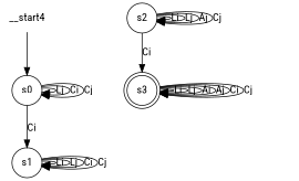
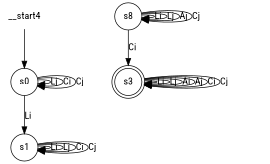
  digraph {
    fontname="Roboto Condensed"
    node [fontname="Roboto Condensed" shape=circle]
    edge [fontname="Roboto Condensed"]
    n1 [label=s0]
    n2 [label=s1]
-   n3 [label=s2]
+   n3 [label=s8]
    n4 [label=s3 shape=doublecircle]
    n5 [label=__start4 shape=none]
    n1 -> n1 [label=Lj]
    n1 -> n1 [label=Ci]
    n1 -> n1 [label=Cj]
-   n1 -> n2 [label=Ci]
+   n1 -> n2 [label=Li]
    n2 -> n2 [label=Li]
    n2 -> n2 [label=Lj]
    n2 -> n2 [label=Ci]
    n2 -> n2 [label=Cj]
    n3 -> n3 [label=Li]
    n3 -> n3 [label=Lj]
    n3 -> n3 [label=Aj]
    n3 -> n3 [label=Cj]
    n3 -> n4 [label=Ci]
    n4 -> n4 [label=Li]
    n4 -> n4 [label=Lj]
    n4 -> n4 [label=Ai]
    n4 -> n4 [label=Aj]
    n4 -> n4 [label=Ci]
    n4 -> n4 [label=Cj]
    n5 -> n1
  }
